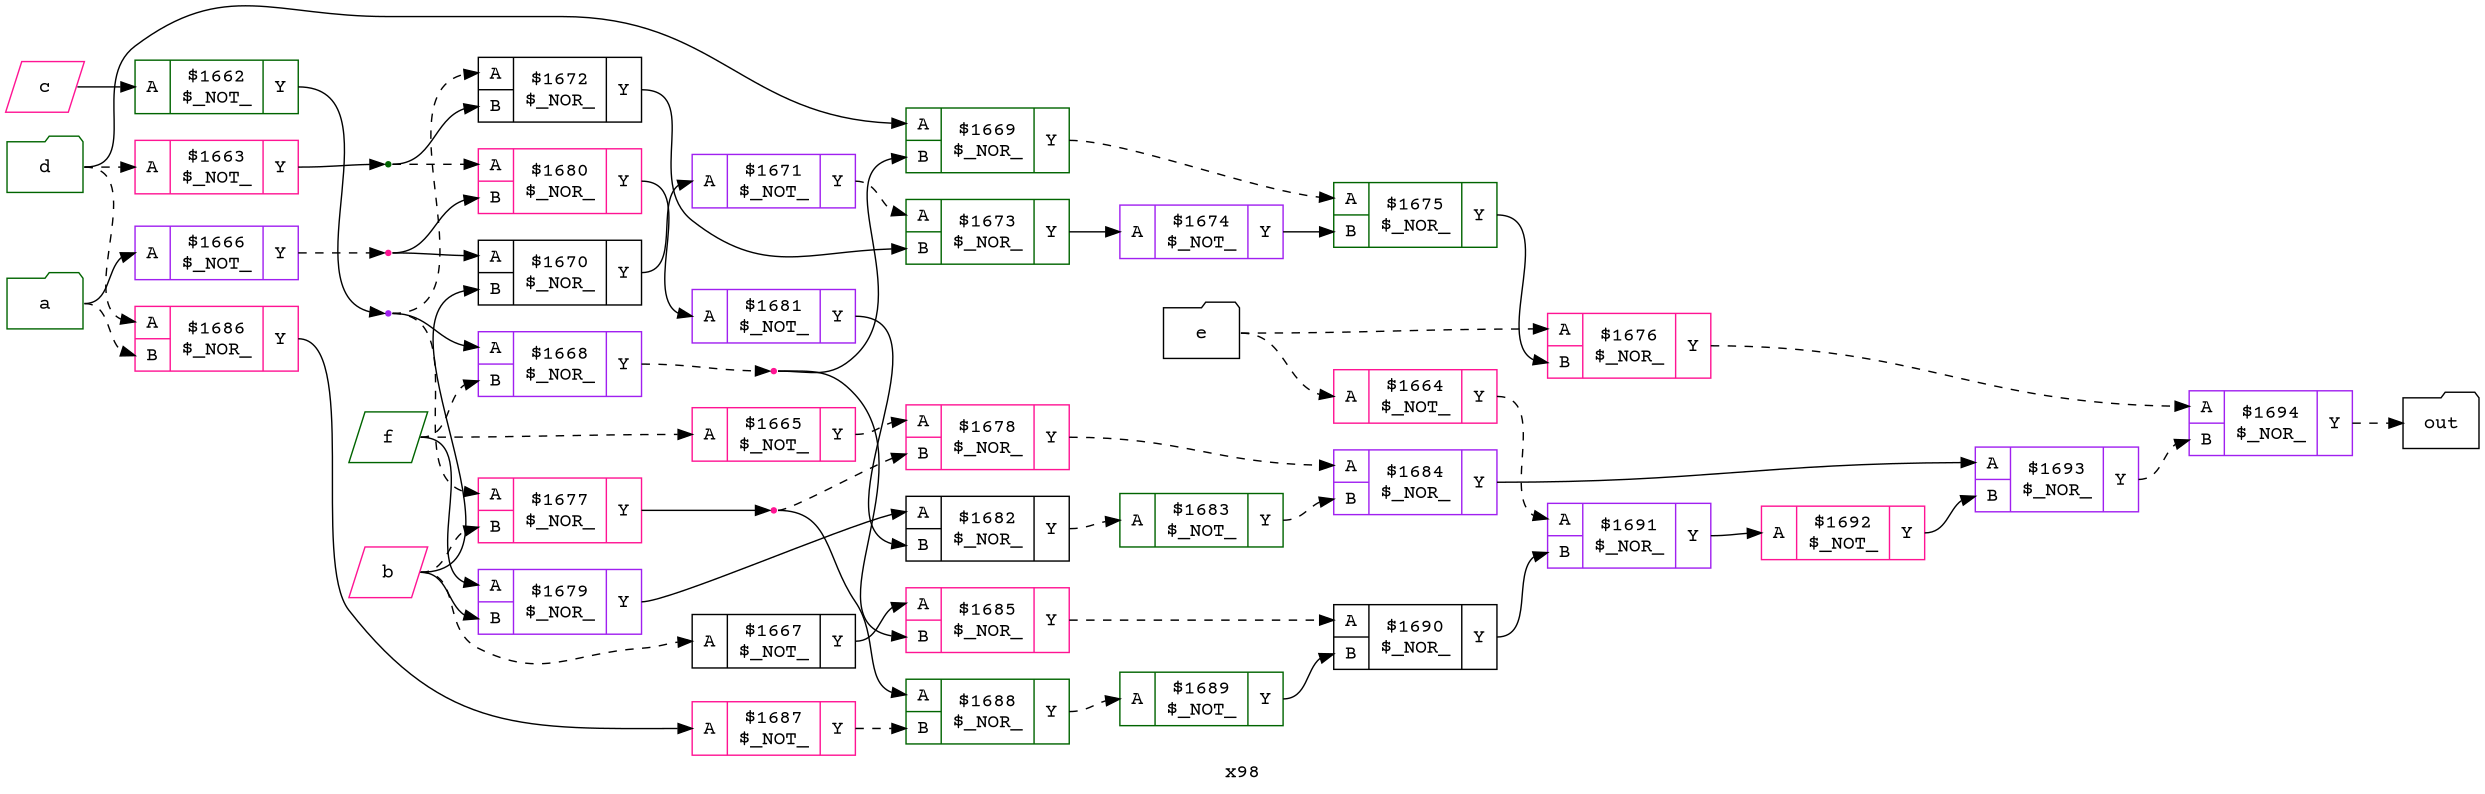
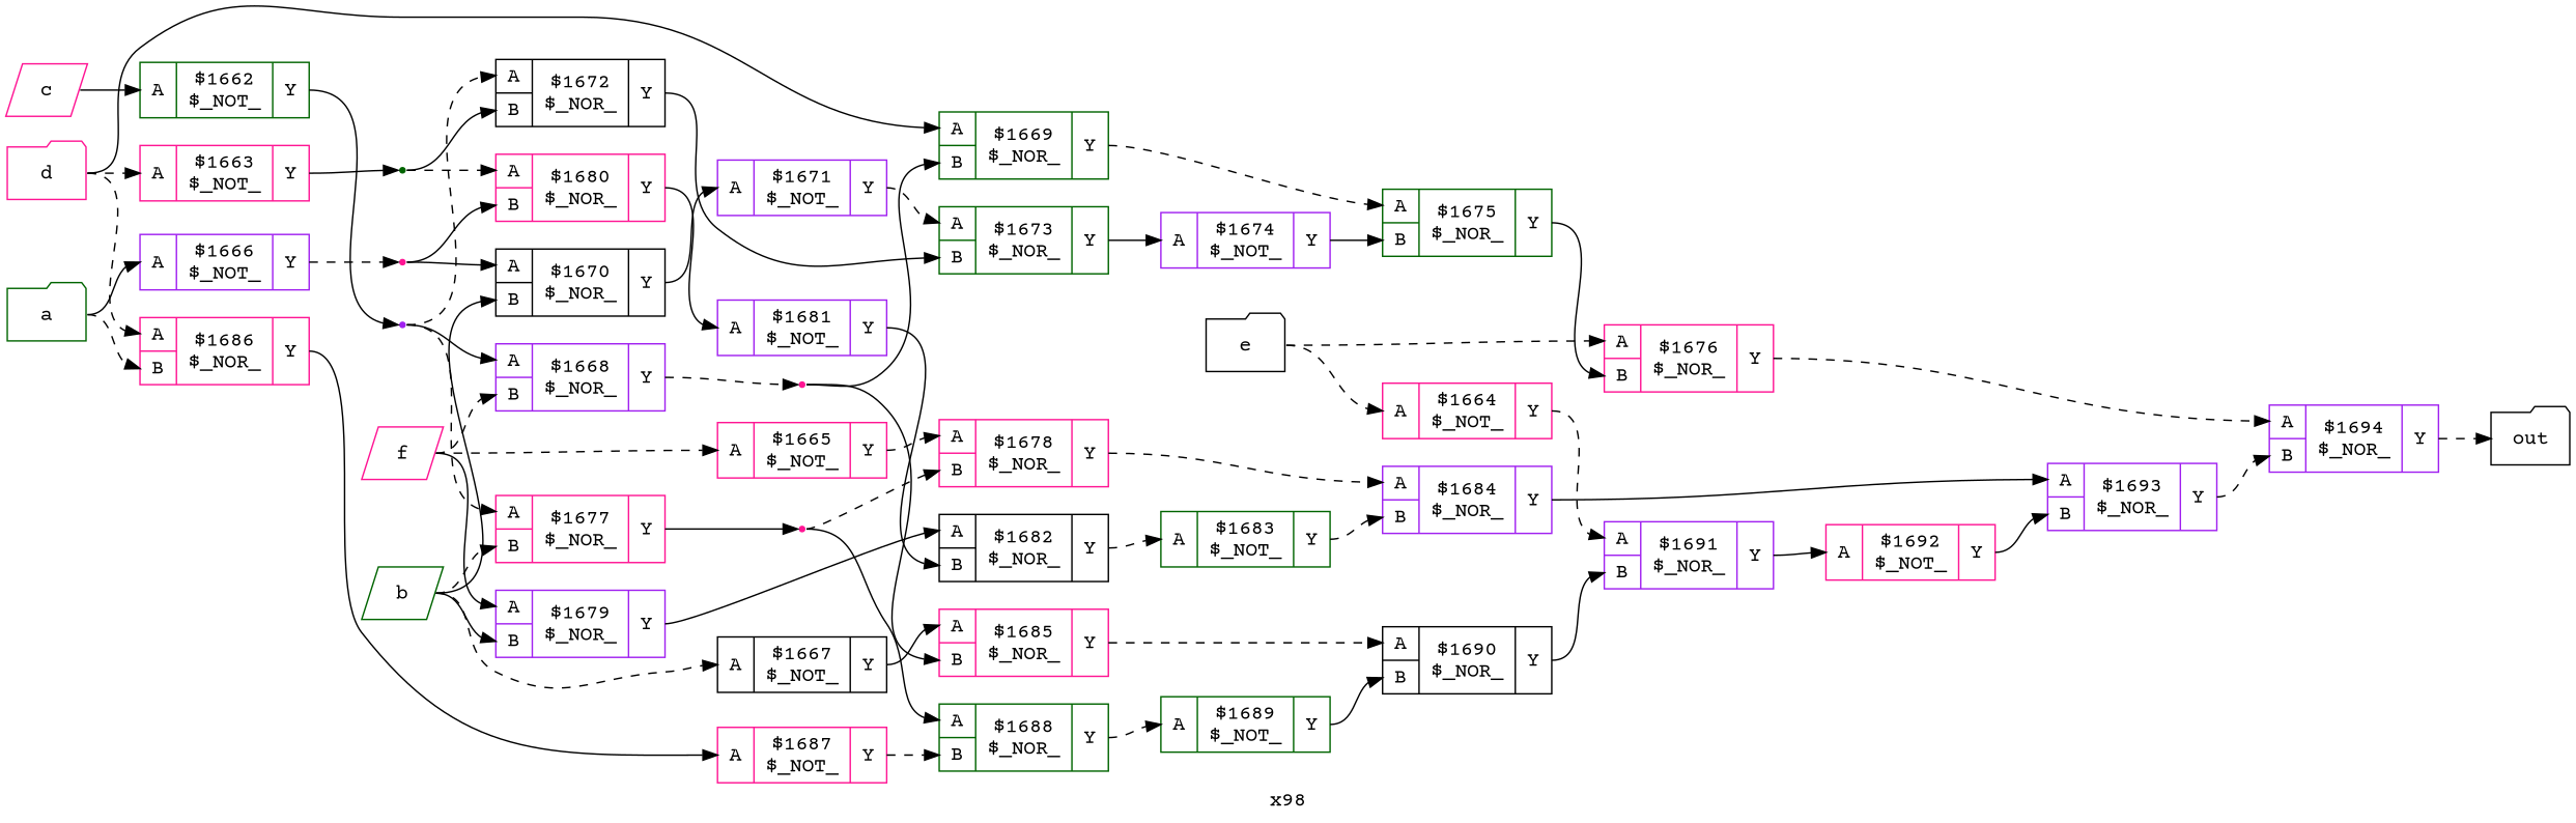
  digraph {
    fontname="Courier Prime"
    label=x98
    rankdir=LR
    remincross=true
    node [color=deeppink fontname="Courier Prime" shape=record]
    edge [color=black fontname="Courier Prime" headport="p40:w" style=solid tailport="p41:e"]
    n33 [color=darkgreen fontcolor=black label=a shape=folder]
    c46 [color=purple label="{{<p40> A}|$1666\n$_NOT_|{<p41> Y}}"]
    c67 [label="{{<p40> A|<p48> B}|$1686\n$_NOR_|{<p41> Y}}"]
    n3 [shape=point]
    c68 [label="{{<p40> A}|$1687\n$_NOT_|{<p41> Y}}"]
-   n34 [fontcolor=black label=b shape=parallelogram]
+   n34 [color=darkgreen fontcolor=black label=b shape=parallelogram]
    c47 [color=black label="{{<p40> A}|$1667\n$_NOT_|{<p41> Y}}"]
    c51 [color=black label="{{<p40> A|<p48> B}|$1670\n$_NOR_|{<p41> Y}}"]
    c58 [label="{{<p40> A|<p48> B}|$1677\n$_NOR_|{<p41> Y}}"]
    c60 [color=purple label="{{<p40> A|<p48> B}|$1679\n$_NOR_|{<p41> Y}}"]
    c66 [label="{{<p40> A|<p48> B}|$1685\n$_NOR_|{<p41> Y}}"]
    c52 [color=purple label="{{<p40> A}|$1671\n$_NOT_|{<p41> Y}}"]
    n14 [shape=point]
    c63 [color=black label="{{<p40> A|<p48> B}|$1682\n$_NOR_|{<p41> Y}}"]
    n35 [fontcolor=black label=c shape=parallelogram]
    c42 [color=darkgreen label="{{<p40> A}|$1662\n$_NOT_|{<p41> Y}}"]
    n31 [color=purple shape=point]
-   n36 [color=darkgreen fontcolor=black label=d shape=folder]
+   n36 [fontcolor=black label=d shape=folder]
    c43 [label="{{<p40> A}|$1663\n$_NOT_|{<p41> Y}}"]
    c50 [color=darkgreen label="{{<p40> A|<p48> B}|$1669\n$_NOR_|{<p41> Y}}"]
    n32 [color=darkgreen shape=point]
    c56 [color=darkgreen label="{{<p40> A|<p48> B}|$1675\n$_NOR_|{<p41> Y}}"]
    n37 [color=black fontcolor=black label=e shape=folder]
    c44 [label="{{<p40> A}|$1664\n$_NOT_|{<p41> Y}}"]
    c57 [label="{{<p40> A|<p48> B}|$1676\n$_NOR_|{<p41> Y}}"]
    c72 [color=purple label="{{<p40> A|<p48> B}|$1691\n$_NOR_|{<p41> Y}}"]
    c75 [color=purple label="{{<p40> A|<p48> B}|$1694\n$_NOR_|{<p41> Y}}"]
-   n38 [color=darkgreen fontcolor=black label=f shape=parallelogram]
+   n38 [fontcolor=black label=f shape=parallelogram]
    c45 [label="{{<p40> A}|$1665\n$_NOT_|{<p41> Y}}"]
    c49 [color=purple label="{{<p40> A|<p48> B}|$1668\n$_NOR_|{<p41> Y}}"]
    c59 [label="{{<p40> A|<p48> B}|$1678\n$_NOR_|{<p41> Y}}"]
    n5 [shape=point]
    n39 [color=black fontcolor=black label=out shape=folder]
    c53 [color=black label="{{<p40> A|<p48> B}|$1672\n$_NOR_|{<p41> Y}}"]
    c61 [label="{{<p40> A|<p48> B}|$1680\n$_NOR_|{<p41> Y}}"]
    c73 [label="{{<p40> A}|$1692\n$_NOT_|{<p41> Y}}"]
    c65 [color=purple label="{{<p40> A|<p48> B}|$1684\n$_NOR_|{<p41> Y}}"]
    c71 [color=black label="{{<p40> A|<p48> B}|$1690\n$_NOR_|{<p41> Y}}"]
    c54 [color=darkgreen label="{{<p40> A|<p48> B}|$1673\n$_NOR_|{<p41> Y}}"]
    c55 [color=purple label="{{<p40> A}|$1674\n$_NOT_|{<p41> Y}}"]
    c69 [color=darkgreen label="{{<p40> A|<p48> B}|$1688\n$_NOR_|{<p41> Y}}"]
    c74 [color=purple label="{{<p40> A|<p48> B}|$1693\n$_NOR_|{<p41> Y}}"]
    c64 [color=darkgreen label="{{<p40> A}|$1683\n$_NOT_|{<p41> Y}}"]
    c62 [color=purple label="{{<p40> A}|$1681\n$_NOT_|{<p41> Y}}"]
    c70 [color=darkgreen label="{{<p40> A}|$1689\n$_NOT_|{<p41> Y}}"]
    n33 -> c46 [tailport=e]
    n33 -> c67 [headport="p48:w" style=dashed tailport=e]
    c46 -> n3 [headport=w style=dashed]
    c67 -> c68
    n3 -> c51 [tailport=e]
    n3 -> c61 [headport="p48:w" tailport=e]
    c68 -> c69 [headport="p48:w" style=dashed]
    n34 -> c47 [style=dashed tailport=e]
    n34 -> c51 [headport="p48:w" tailport=e]
    n34 -> c58 [headport="p48:w" style=dashed tailport=e]
    n34 -> c60 [headport="p48:w" tailport=e]
    c47 -> c66
    c51 -> c52
    c58 -> n14 [headport=w]
    c60 -> c63
    c66 -> c71 [style=dashed]
    c52 -> c54 [style=dashed]
    n14 -> c59 [headport="p48:w" style=dashed tailport=e]
    n14 -> c69 [tailport=e]
    c63 -> c64 [style=dashed]
    n35 -> c42 [tailport=e]
    c42 -> n31 [headport=w]
    n31 -> c58 [style=dashed tailport=e]
    n31 -> c49 [tailport=e]
    n31 -> c53 [style=dashed tailport=e]
    n36 -> c67 [style=dashed tailport=e]
    n36 -> c43 [style=dashed tailport=e]
    n36 -> c50 [tailport=e]
    c43 -> n32 [headport=w]
    c50 -> c56 [style=dashed]
    n32 -> c53 [headport="p48:w" tailport=e]
    n32 -> c61 [style=dashed tailport=e]
    c56 -> c57 [headport="p48:w"]
    n37 -> c44 [style=dashed tailport=e]
    n37 -> c57 [style=dashed tailport=e]
    c44 -> c72 [style=dashed]
    c57 -> c75 [style=dashed]
    c72 -> c73
    c75 -> n39 [headport=w style=dashed]
    n38 -> c60 [tailport=e]
    n38 -> c45 [style=dashed tailport=e]
    n38 -> c49 [headport="p48:w" style=dashed tailport=e]
    c45 -> c59 [style=dashed]
    c49 -> n5 [headport=w style=dashed]
    c59 -> c65 [style=dashed]
    n5 -> c66 [headport="p48:w" tailport=e]
    n5 -> c50 [headport="p48:w" tailport=e]
    c53 -> c54 [headport="p48:w"]
    c61 -> c62
    c73 -> c74 [headport="p48:w"]
    c65 -> c74
    c71 -> c72 [headport="p48:w"]
    c54 -> c55
    c55 -> c56 [headport="p48:w"]
    c69 -> c70 [style=dashed]
    c74 -> c75 [headport="p48:w" style=dashed]
    c64 -> c65 [headport="p48:w" style=dashed]
    c62 -> c63 [headport="p48:w"]
    c70 -> c71 [headport="p48:w"]
  }
